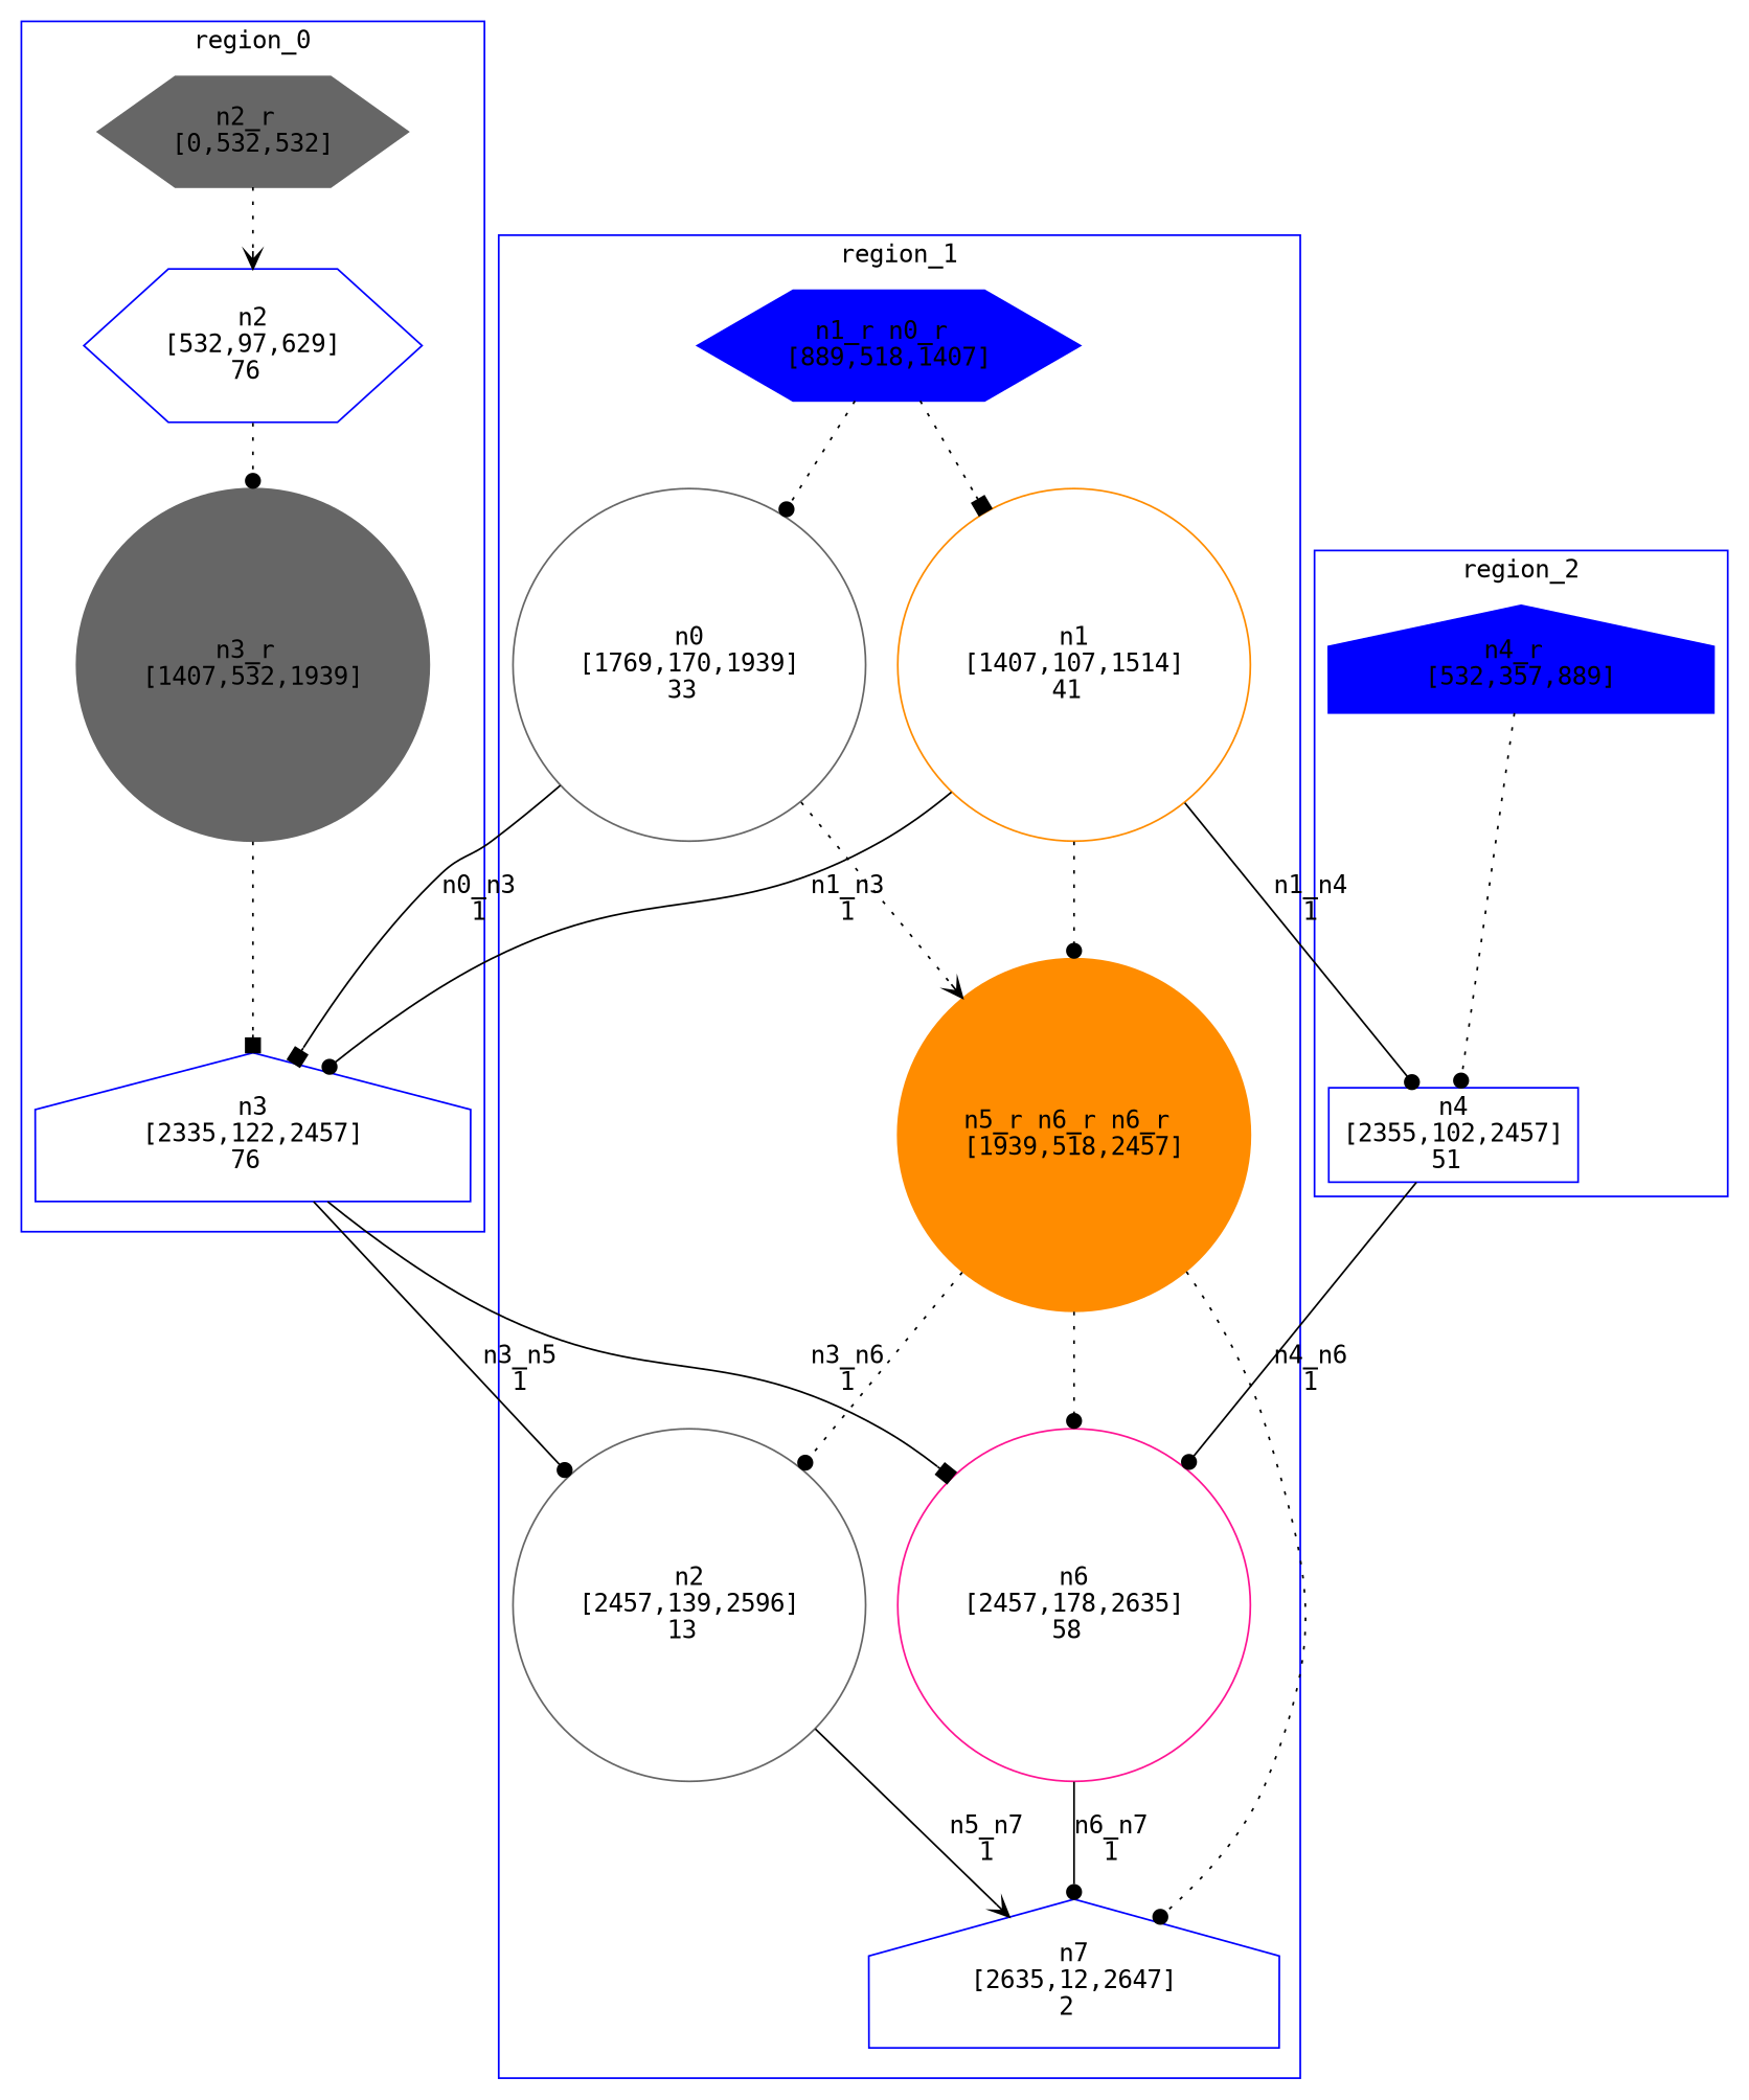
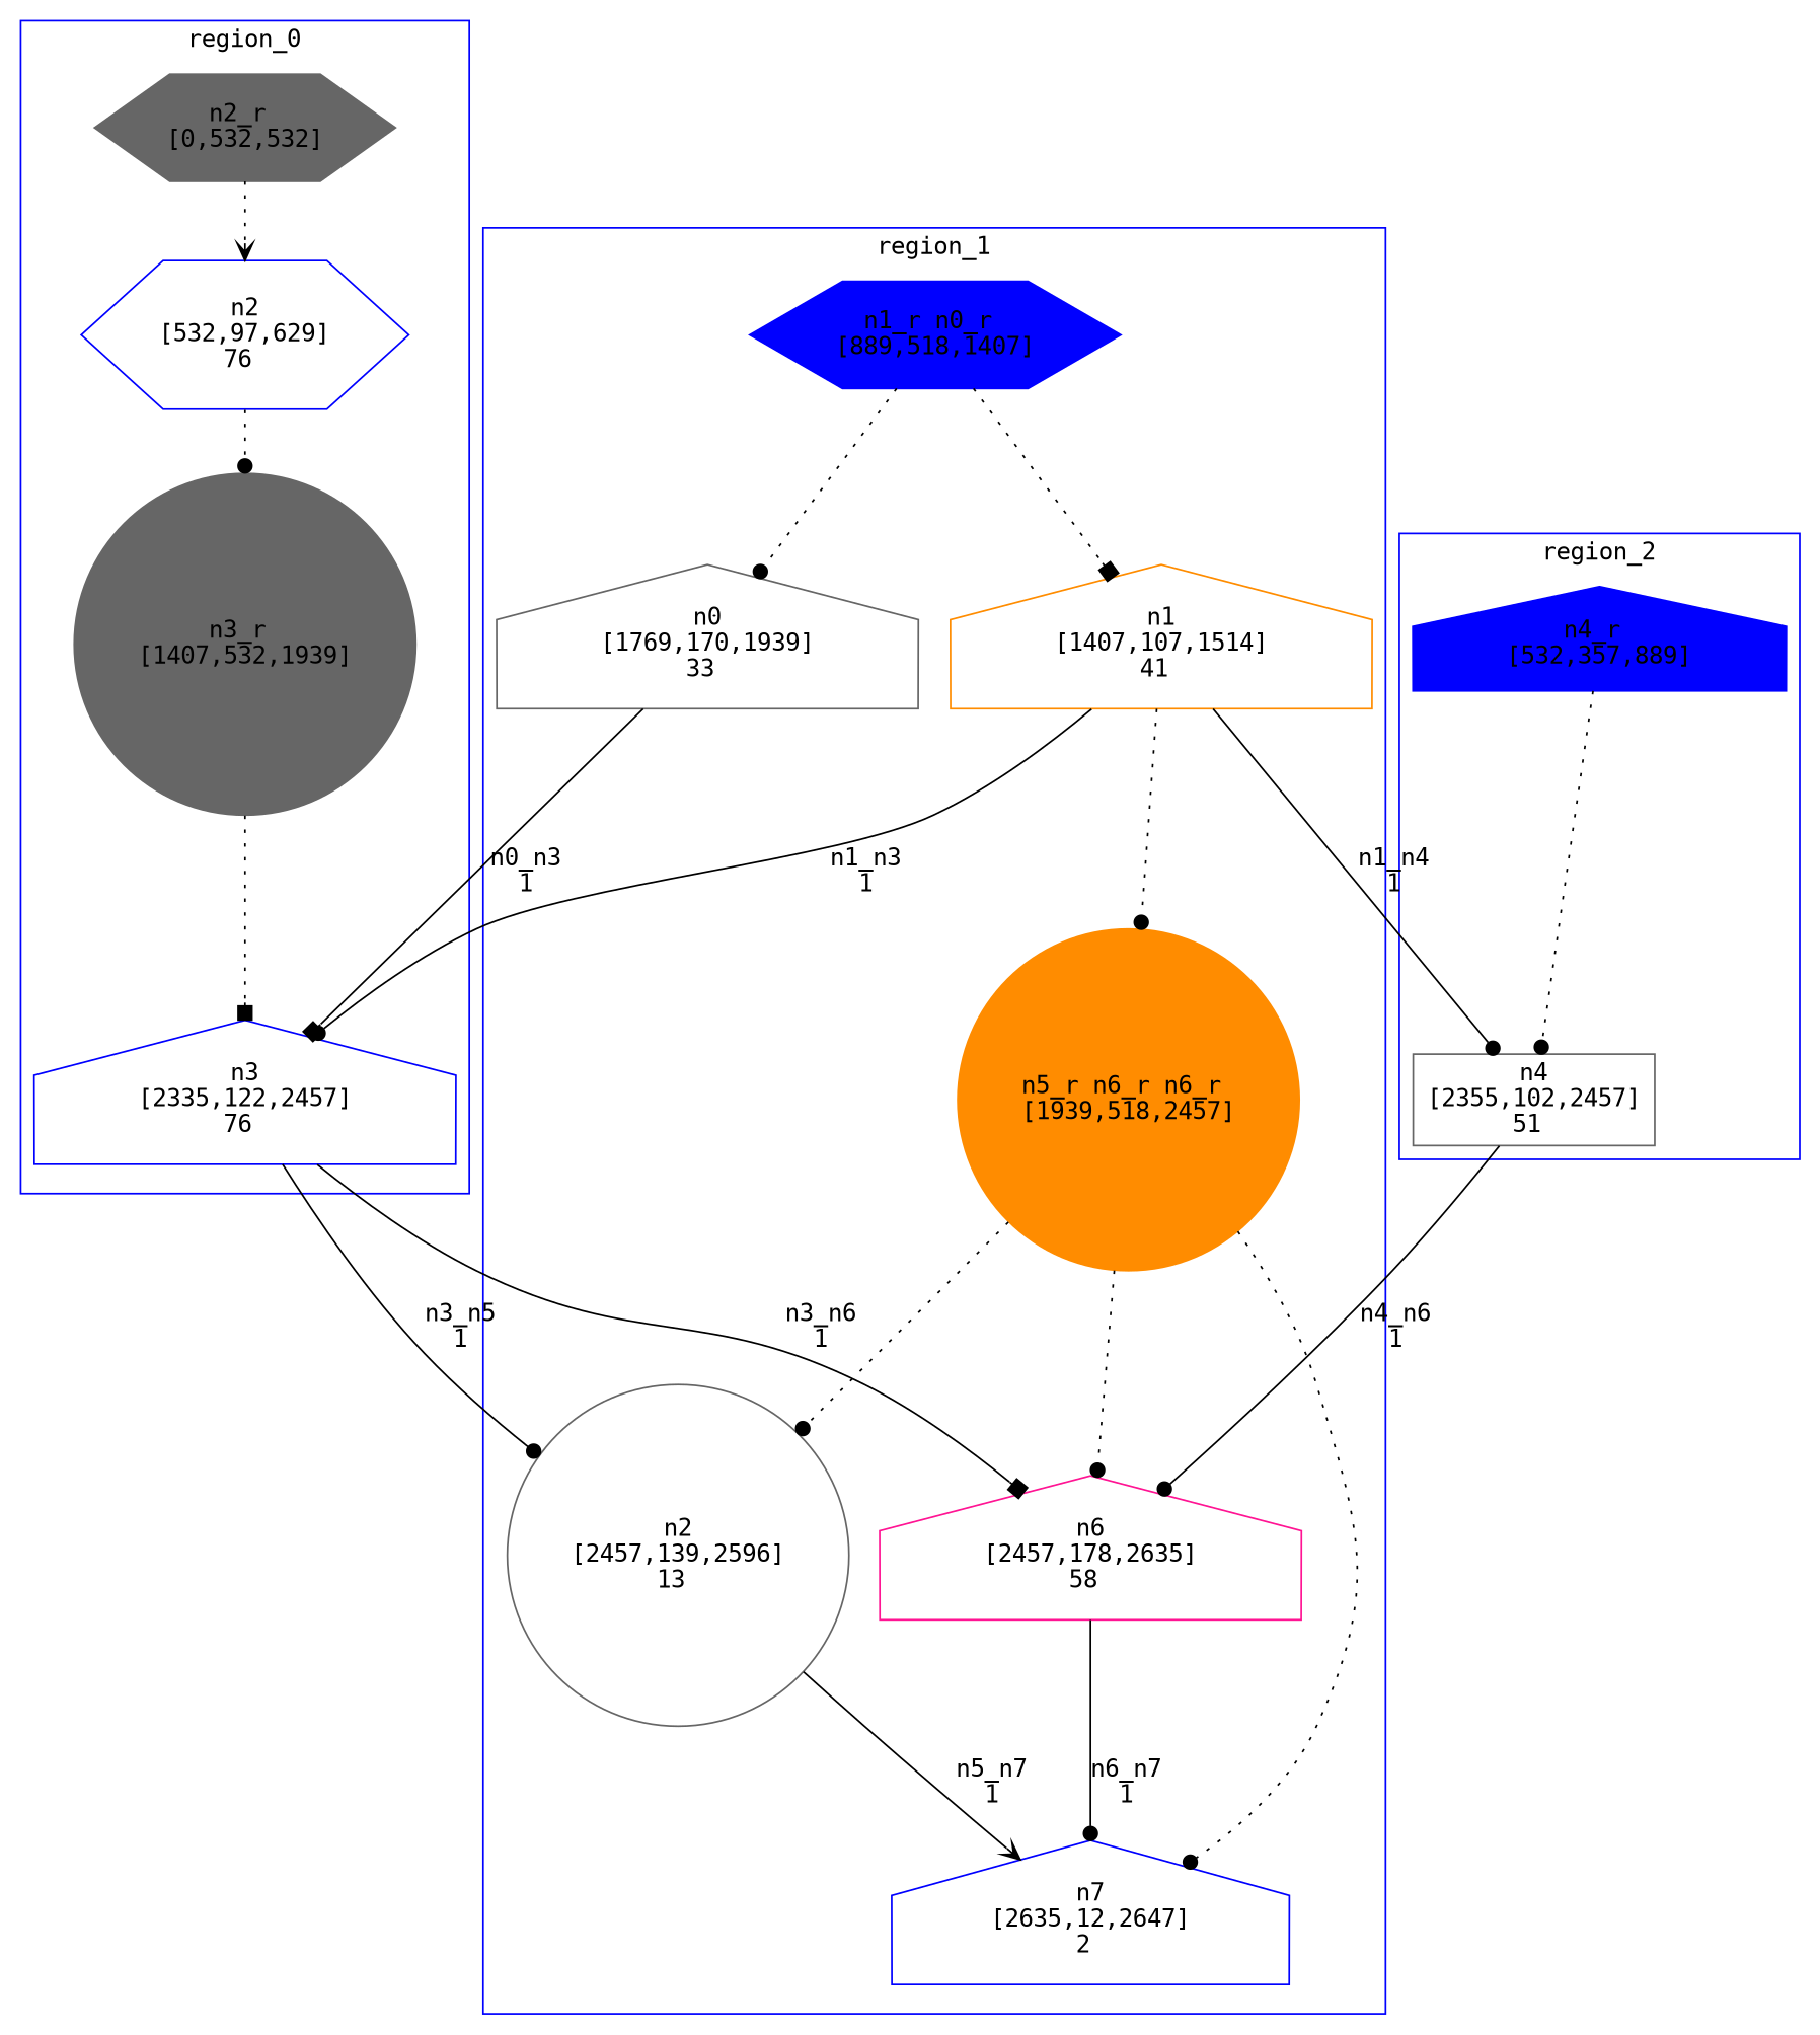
  digraph {
    fontname="DejaVu Sans Mono"
    node [color=blue fontname="DejaVu Sans Mono" shape=circle]
    edge [arrowhead=dot fontname="DejaVu Sans Mono" style=dotted]
    n1 [color=gray40 label="n2_r \n[0,532,532]" shape=hexagon style=filled]
    n2 [label="n2\n[532,97,629]\n76 " shape=hexagon]
    n3 [color=gray40 label="n3_r \n[1407,532,1939]" style=filled]
    n4 [label="n3\n[2335,122,2457]\n76 " shape=house]
    n5 [label="n1_r n0_r \n[889,518,1407]" shape=hexagon style=filled]
-   n6 [color=darkorange label="n1\n[1407,107,1514]\n41 "]
-   n7 [color=gray40 label="n0\n[1769,170,1939]\n33 "]
+   n6 [color=darkorange label="n1\n[1407,107,1514]\n41 " shape=house]
+   n7 [color=gray40 label="n0\n[1769,170,1939]\n33 " shape=house]
    n8 [color=darkorange label="n5_r n6_r n6_r \n[1939,518,2457]" style=filled]
    n9 [color=gray40 label="n2\n[2457,139,2596]\n13 "]
-   n10 [color=deeppink label="n6\n[2457,178,2635]\n58 "]
+   n10 [color=deeppink label="n6\n[2457,178,2635]\n58 " shape=house]
    n11 [label="n7\n[2635,12,2647]\n2 " shape=house]
    n12 [label="n4_r \n[532,357,889]" shape=house style=filled]
-   n13 [label="n4\n[2355,102,2457]\n51 " shape=box]
+   n13 [color=gray40 label="n4\n[2355,102,2457]\n51 " shape=box]
    subgraph cluster_1 {
      color=blue
      label=region_0
      stytle=filled
      n1
      n2
      n3
      n4
    }
    subgraph cluster_2 {
      color=blue
      label=region_1
      stytle=filled
      n5
      n6
      n7
      n8
      n9
      n10
      n11
    }
    subgraph cluster_3 {
      color=blue
      label=region_2
      stytle=filled
      n12
      n13
    }
    n1 -> n2 [arrowhead=vee]
    n2 -> n3
    n3 -> n4 [arrowhead=box]
    n4 -> n9 [label="n3_n5\n1" style=""]
    n4 -> n10 [arrowhead=box label="n3_n6\n1" style=""]
    n5 -> n6 [arrowhead=box]
    n5 -> n7
    n6 -> n4 [label="n1_n3\n1" style=""]
    n6 -> n8
    n6 -> n13 [label="n1_n4\n1" style=""]
    n7 -> n4 [arrowhead=box label="n0_n3\n1" style=""]
-   n7 -> n8 [arrowhead=vee]
    n8 -> n9
    n8 -> n10
    n8 -> n11
    n9 -> n11 [arrowhead=vee label="n5_n7\n1" style=""]
    n10 -> n11 [label="n6_n7\n1" style=""]
    n12 -> n13
    n13 -> n10 [label="n4_n6\n1" style=""]
  }
